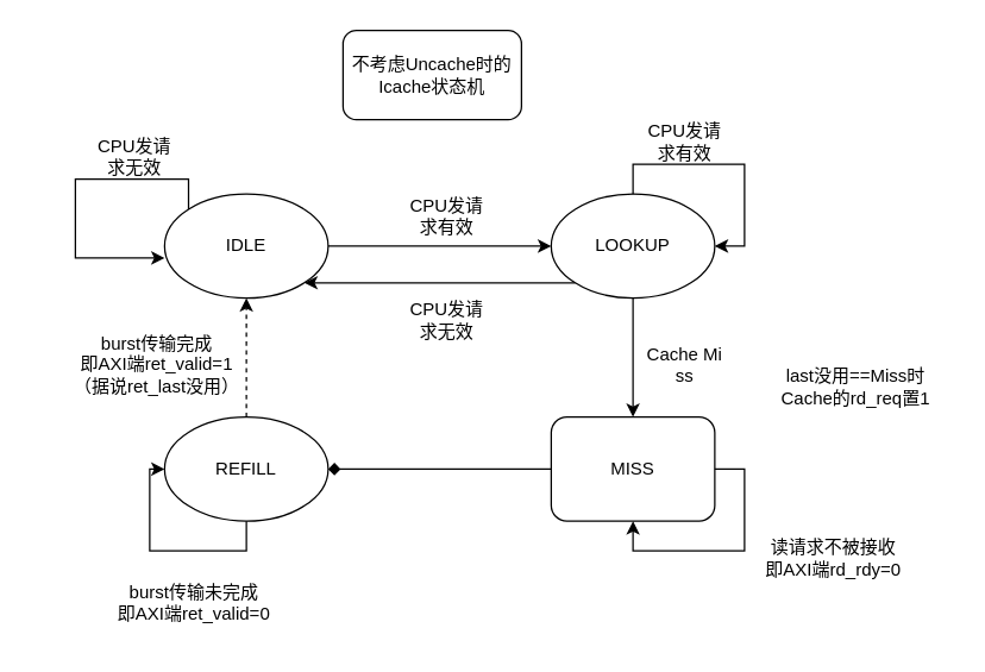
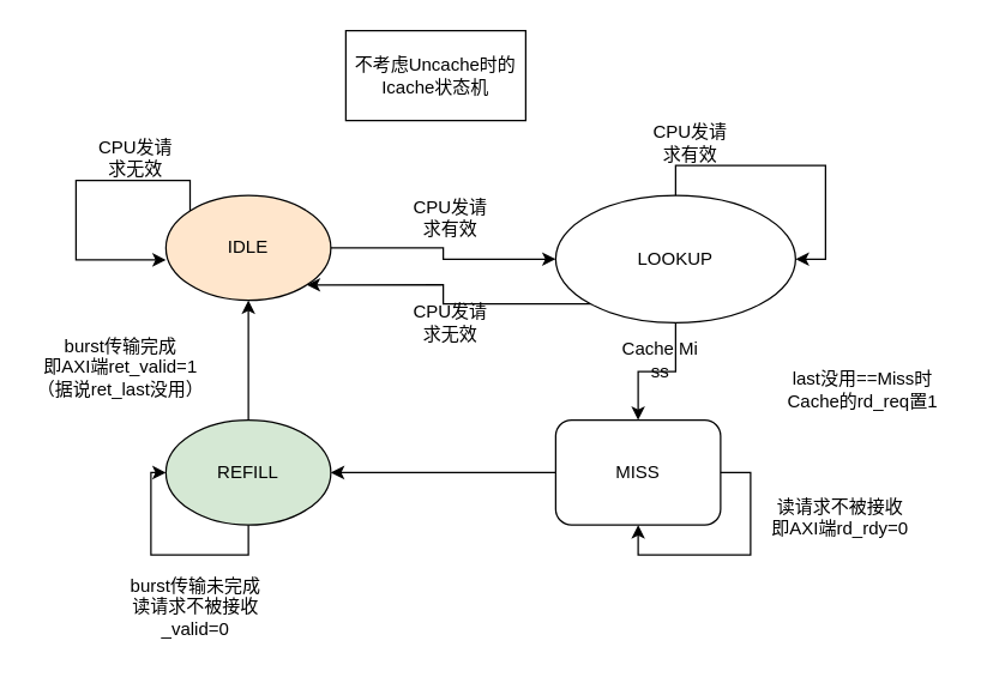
  <mxCell id="0" />
  <mxCell id="1" parent="0" />
  <mxCell id="2" style="edgeStyle=orthogonalEdgeStyle;rounded=0;orthogonalLoop=1;jettySize=auto;html=1;exitX=1;exitY=0.5;exitDx=0;exitDy=0;" parent="1" source="3" target="6" edge="1"><mxGeometry relative="1" as="geometry" /></mxCell>
- <mxCell id="3" value="IDLE" style="ellipse;whiteSpace=wrap;html=1;" parent="1" vertex="1"><mxGeometry x="110" y="130" width="110" height="70" as="geometry" /></mxCell>
+ <mxCell id="3" value="IDLE" style="ellipse;whiteSpace=wrap;html=1;fillColor=#ffe6cc;" parent="1" vertex="1"><mxGeometry x="110" y="130" width="110" height="70" as="geometry" /></mxCell>
  <mxCell id="4" style="edgeStyle=orthogonalEdgeStyle;rounded=0;orthogonalLoop=1;jettySize=auto;html=1;exitX=0.5;exitY=1;exitDx=0;exitDy=0;" parent="1" source="6" target="10" edge="1"><mxGeometry relative="1" as="geometry" /></mxCell>
  <mxCell id="5" style="edgeStyle=orthogonalEdgeStyle;rounded=0;orthogonalLoop=1;jettySize=auto;html=1;exitX=0;exitY=1;exitDx=0;exitDy=0;entryX=1;entryY=1;entryDx=0;entryDy=0;" parent="1" source="6" target="3" edge="1"><mxGeometry relative="1" as="geometry" /></mxCell>
- <mxCell id="6" value="LOOKUP" style="ellipse;whiteSpace=wrap;html=1;" parent="1" vertex="1"><mxGeometry x="370" y="130" width="110" height="70" as="geometry" /></mxCell>
- <mxCell id="7" style="edgeStyle=orthogonalEdgeStyle;rounded=0;orthogonalLoop=1;jettySize=auto;html=1;exitX=0;exitY=0.5;exitDx=0;exitDy=0;entryX=1;entryY=0.5;entryDx=0;entryDy=0;endArrow=diamond;" parent="1" source="10" target="9" edge="1"><mxGeometry relative="1" as="geometry" /></mxCell>
- <mxCell id="8" style="edgeStyle=orthogonalEdgeStyle;rounded=0;orthogonalLoop=1;jettySize=auto;html=1;exitX=0.5;exitY=0;exitDx=0;exitDy=0;entryX=0.5;entryY=1;entryDx=0;entryDy=0;dashed=1;" parent="1" source="9" target="3" edge="1"><mxGeometry relative="1" as="geometry" /></mxCell>
- <mxCell id="9" value="REFILL" style="ellipse;whiteSpace=wrap;html=1;" parent="1" vertex="1"><mxGeometry x="110" y="280" width="110" height="70" as="geometry" /></mxCell>
+ <mxCell id="6" value="LOOKUP" style="ellipse;whiteSpace=wrap;html=1;" parent="1" vertex="1"><mxGeometry x="370" y="130" width="160" height="85" as="geometry" /></mxCell>
+ <mxCell id="7" style="edgeStyle=orthogonalEdgeStyle;rounded=0;orthogonalLoop=1;jettySize=auto;html=1;exitX=0;exitY=0.5;exitDx=0;exitDy=0;entryX=1;entryY=0.5;entryDx=0;entryDy=0;" parent="1" source="10" target="9" edge="1"><mxGeometry relative="1" as="geometry" /></mxCell>
+ <mxCell id="8" style="edgeStyle=orthogonalEdgeStyle;rounded=0;orthogonalLoop=1;jettySize=auto;html=1;exitX=0.5;exitY=0;exitDx=0;exitDy=0;entryX=0.5;entryY=1;entryDx=0;entryDy=0;" parent="1" source="9" target="3" edge="1"><mxGeometry relative="1" as="geometry" /></mxCell>
+ <mxCell id="9" value="REFILL" style="ellipse;whiteSpace=wrap;html=1;fillColor=#d5e8d4;" parent="1" vertex="1"><mxGeometry x="110" y="280" width="110" height="70" as="geometry" /></mxCell>
  <mxCell id="10" value="MISS" style="whiteSpace=wrap;html=1;rounded=1;" parent="1" vertex="1"><mxGeometry x="370" y="280" width="110" height="70" as="geometry" /></mxCell>
- <mxCell id="11" value="不考虑Uncache时的Icache状态机" style="whiteSpace=wrap;html=1;rounded=1;" parent="1" vertex="1"><mxGeometry x="230" y="20" width="120" height="60" as="geometry" /></mxCell>
+ <mxCell id="11" value="不考虑Uncache时的Icache状态机" style="rounded=0;whiteSpace=wrap;html=1;" parent="1" vertex="1"><mxGeometry x="230" y="20" width="120" height="60" as="geometry" /></mxCell>
  <mxCell id="12" style="edgeStyle=orthogonalEdgeStyle;rounded=0;orthogonalLoop=1;jettySize=auto;html=1;exitX=0;exitY=0;exitDx=0;exitDy=0;" parent="1" source="3" edge="1"><mxGeometry relative="1" as="geometry"><mxPoint x="110" y="173" as="targetPoint" /><Array as="points"><mxPoint x="126" y="120" /><mxPoint x="50" y="120" /><mxPoint x="50" y="173" /></Array></mxGeometry></mxCell>
  <mxCell id="13" value="CPU发请求无效" style="text;html=1;strokeColor=none;fillColor=none;align=center;verticalAlign=middle;whiteSpace=wrap;rounded=0;" parent="1" vertex="1"><mxGeometry x="60" y="90" width="60" height="30" as="geometry" /></mxCell>
  <mxCell id="14" value="CPU发请求有效" style="text;html=1;strokeColor=none;fillColor=none;align=center;verticalAlign=middle;whiteSpace=wrap;rounded=0;" parent="1" vertex="1"><mxGeometry x="270" y="130" width="60" height="30" as="geometry" /></mxCell>
  <mxCell id="15" style="edgeStyle=orthogonalEdgeStyle;rounded=0;orthogonalLoop=1;jettySize=auto;html=1;exitX=0.5;exitY=0;exitDx=0;exitDy=0;entryX=1;entryY=0.5;entryDx=0;entryDy=0;" parent="1" source="6" target="6" edge="1"><mxGeometry relative="1" as="geometry" /></mxCell>
  <mxCell id="16" value="CPU发请求有效" style="text;html=1;strokeColor=none;fillColor=none;align=center;verticalAlign=middle;whiteSpace=wrap;rounded=0;" parent="1" vertex="1"><mxGeometry x="430" y="80" width="60" height="30" as="geometry" /></mxCell>
- <mxCell id="17" value="Cache Mi&lt;br&gt;ss" style="text;html=1;strokeColor=none;fillColor=none;align=center;verticalAlign=middle;whiteSpace=wrap;rounded=0;" parent="1" vertex="1"><mxGeometry x="430" y="230" width="60" height="30" as="geometry" /></mxCell>
+ <mxCell id="17" value="Cache Mi&lt;br&gt;ss" style="text;html=1;strokeColor=none;fillColor=none;align=center;verticalAlign=middle;whiteSpace=wrap;rounded=0;" parent="1" vertex="1"><mxGeometry x="410" y="225" width="60" height="30" as="geometry" /></mxCell>
  <mxCell id="18" value="CPU发请求无效" style="text;html=1;strokeColor=none;fillColor=none;align=center;verticalAlign=middle;whiteSpace=wrap;rounded=0;" parent="1" vertex="1"><mxGeometry x="270" y="200" width="60" height="30" as="geometry" /></mxCell>
  <mxCell id="19" style="edgeStyle=orthogonalEdgeStyle;rounded=0;orthogonalLoop=1;jettySize=auto;html=1;exitX=1;exitY=0.5;exitDx=0;exitDy=0;entryX=0.5;entryY=1;entryDx=0;entryDy=0;" parent="1" source="10" target="10" edge="1"><mxGeometry relative="1" as="geometry" /></mxCell>
- <mxCell id="20" value="读请求不被接收&lt;br&gt;即AXI端rd_rdy=0" style="text;html=1;strokeColor=none;fillColor=none;align=center;verticalAlign=middle;whiteSpace=wrap;rounded=0;" parent="1" vertex="1"><mxGeometry x="500" y="350" width="120" height="50" as="geometry" /></mxCell>
+ <mxCell id="20" value="读请求不被接收&lt;br&gt;即AXI端rd_rdy=0" style="text;html=1;strokeColor=none;fillColor=none;align=center;verticalAlign=middle;whiteSpace=wrap;rounded=0;" parent="1" vertex="1"><mxGeometry x="500" y="320" width="120" height="50" as="geometry" /></mxCell>
  <mxCell id="21" value="last没用==Miss时&lt;br&gt;Cache的rd_req置1" style="text;html=1;strokeColor=none;fillColor=none;align=center;verticalAlign=middle;whiteSpace=wrap;rounded=0;" parent="1" vertex="1"><mxGeometry x="510" y="240" width="130" height="40" as="geometry" /></mxCell>
- <mxCell id="22" value="burst传输完成&lt;br&gt;即AXI端ret_valid=1&lt;br&gt;（据说ret_last没用）" style="text;html=1;strokeColor=none;fillColor=none;align=center;verticalAlign=middle;whiteSpace=wrap;rounded=0;" parent="1" vertex="1"><mxGeometry x="45" y="220" width="120" height="50" as="geometry" /></mxCell>
+ <mxCell id="22" value="burst传输完成&lt;br&gt;即AXI端ret_valid=1&lt;br&gt;（据说ret_last没用）" style="text;html=1;strokeColor=none;fillColor=none;align=center;verticalAlign=middle;whiteSpace=wrap;rounded=0;" parent="1" vertex="1"><mxGeometry x="20" y="220" width="120" height="50" as="geometry" /></mxCell>
  <mxCell id="23" style="edgeStyle=orthogonalEdgeStyle;rounded=0;orthogonalLoop=1;jettySize=auto;html=1;exitX=0.5;exitY=1;exitDx=0;exitDy=0;entryX=0;entryY=0.5;entryDx=0;entryDy=0;" parent="1" source="9" target="9" edge="1"><mxGeometry relative="1" as="geometry"><mxPoint x="100" y="315" as="targetPoint" /><Array as="points"><mxPoint x="165" y="370" /><mxPoint x="100" y="370" /><mxPoint x="100" y="315" /></Array></mxGeometry></mxCell>
- <mxCell id="24" value="burst传输未完成&lt;br&gt;即AXI端ret_valid=0" style="text;html=1;strokeColor=none;fillColor=none;align=center;verticalAlign=middle;whiteSpace=wrap;rounded=0;" parent="1" vertex="1"><mxGeometry x="70" y="380" width="120" height="50" as="geometry" /></mxCell>
+ <mxCell id="24" value="burst传输未完成&lt;br&gt;读请求不被接收_valid=0" style="text;html=1;strokeColor=none;fillColor=none;align=center;verticalAlign=middle;whiteSpace=wrap;rounded=0;" parent="1" vertex="1"><mxGeometry x="70" y="380" width="120" height="50" as="geometry" /></mxCell>
